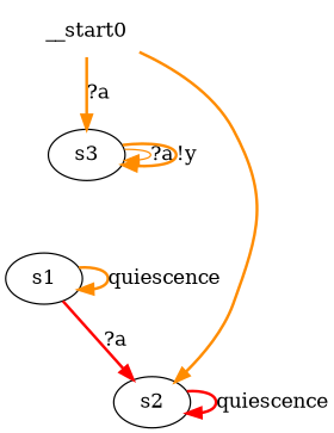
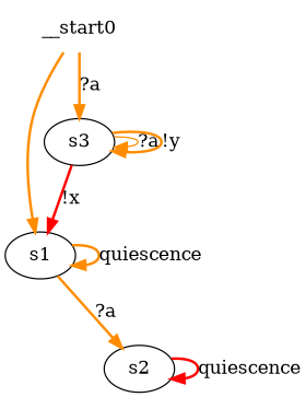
  digraph {
    edge [color=darkorange style=bold]
    n1 [label=s1]
    n2 [label=s2]
    n3 [label=s3]
    __start0 [shape=none]
    n1 -> n1 [label=quiescence]
-   n1 -> n2 [color=red label="?a"]
+   n1 -> n2 [label="?a"]
    n2 -> n2 [color=red label=quiescence]
+   n3 -> n1 [color=red label="!x"]
    n3 -> n3 [label="?a" style=solid]
    n3 -> n3 [label="!y"]
-   __start0 -> n2
+   __start0 -> n1
    __start0 -> n3 [label="?a"]
  }
